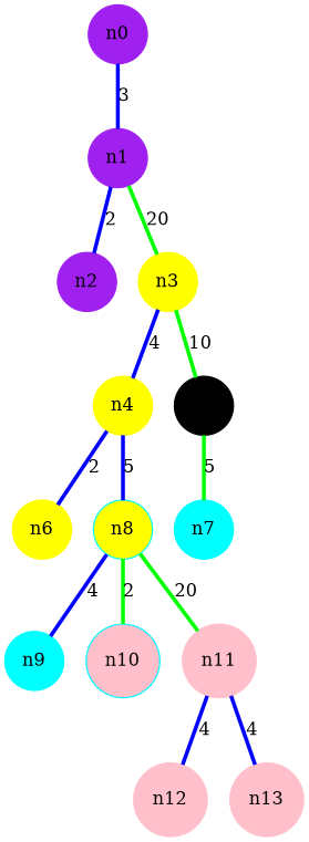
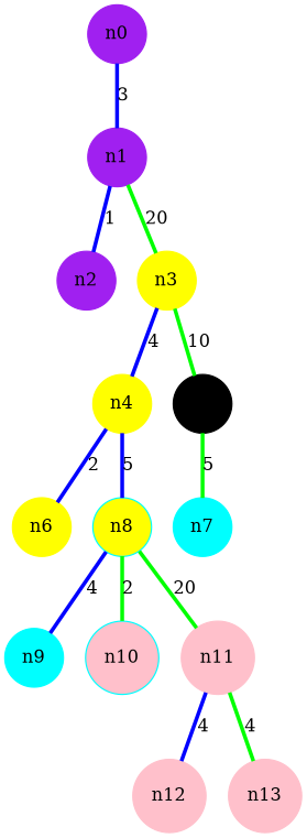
  digraph {
    compound=true
    node [color=cyan shape=circle style=filled]
    edge [arrowhead=none arrowtail=none color=blue dir=both penwidth=3]
    n0 [color=purple]
    n1 [color=purple]
    n2 [color=purple]
    n3 [color=yellow]
    n4 [color=yellow]
    n5 [color=black]
    n6 [color=yellow]
    n8 [fillcolor=yellow]
    n7
    n9
    n10 [fillcolor=pink]
    n11 [color=pink]
    n12 [color=pink]
    n13 [color=pink]
    n0 -> n1 [label=3]
-   n1 -> n2 [label=2]
+   n1 -> n2 [label=1]
    n1 -> n3 [color=green label=20]
    n3 -> n4 [label=4]
    n3 -> n5 [color=green label=10]
    n4 -> n6 [label=2]
    n4 -> n8 [label=5]
    n5 -> n7 [color=green label=5]
    n8 -> n9 [label=4]
    n8 -> n10 [color=green label=2]
    n8 -> n11 [color=green label=20]
    n11 -> n12 [label=4]
-   n11 -> n13 [label=4]
+   n11 -> n13 [color=green label=4]
  }
